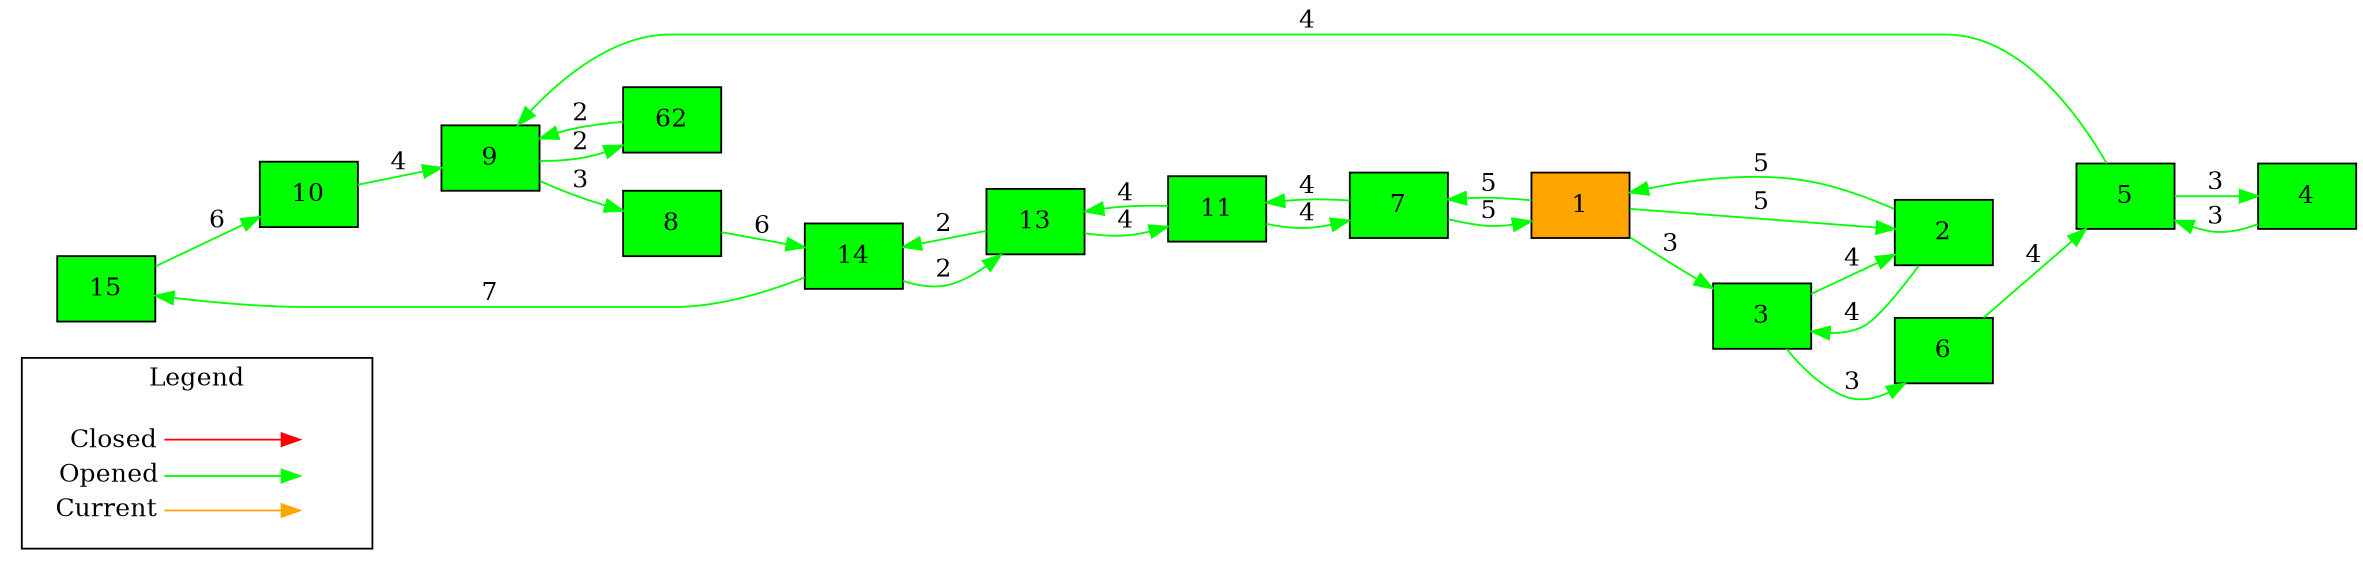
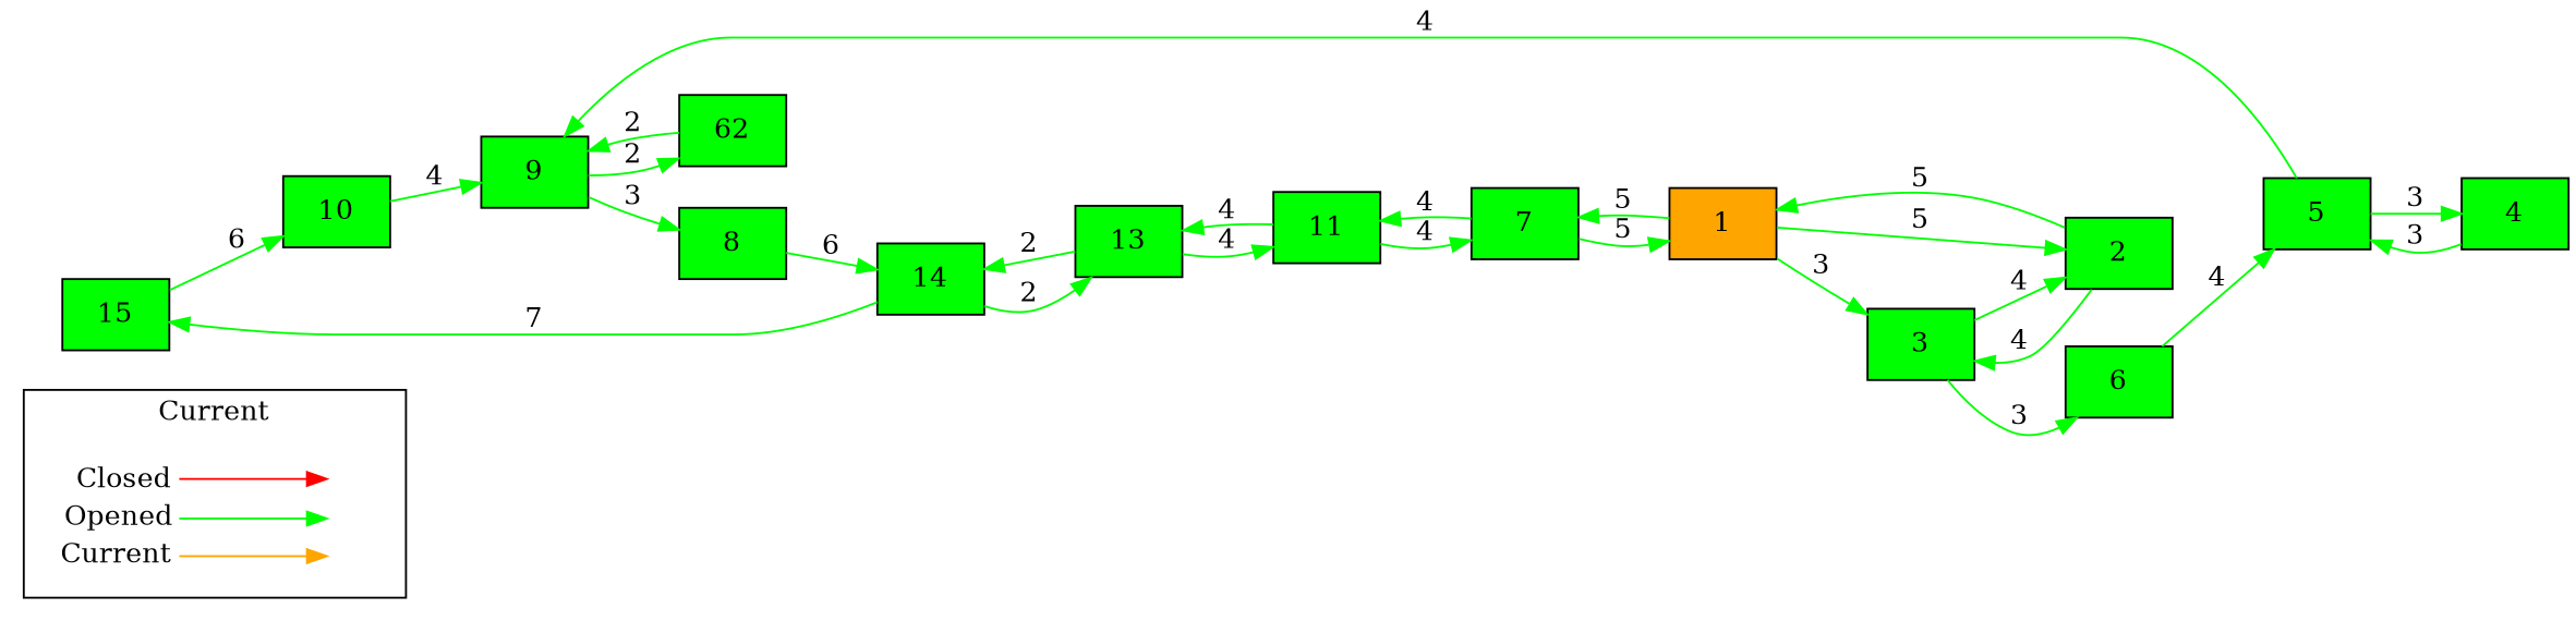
  digraph {
    rankdir=LR
    node [color=black shape=box style=filled fillcolor=green]
    edge [color=green]
    n1 [color=white label=<<table border="0" cellpadding="2" cellspacing="0" cellborder="0">       <tr><td align="right" port="i1">Closed</td></tr>       <tr><td align="right" port="i2">Opened</td></tr>       <tr><td align="right" port="i3">Current</td></tr>       </table>> shape=plaintext fillcolor=""]
    n2 [color=white label=<<table border="0" cellpadding="2" cellspacing="0" cellborder="0">       <tr><td port="i1">&nbsp;</td></tr>       <tr><td port="i2">&nbsp;</td></tr>       <tr><td port="i3">&nbsp;</td></tr>       </table>> shape=plaintext fillcolor=""]
    n3 [label=15]
    n4 [label=10]
    n5 [label=9]
    n6 [label=62]
    n7 [label=8]
    n8 [label=14]
    n9 [label=13]
    n10 [label=11]
    n11 [label=7]
    n12 [fillcolor=orange label=1]
    n13 [label=2]
    n14 [label=3]
    n15 [label=6]
    n16 [label=5]
    n17 [label=4]
    subgraph cluster_1 {
-     label=Legend
+     label=Current
      n1
      n2
    }
    n1 -> n2 [color=red headport="i1:w" tailport="i1:e"]
    n1 -> n2 [headport="i2:w" tailport="i2:e"]
    n1 -> n2 [color=orange headport="i3:w" tailport="i3:e"]
    n3 -> n4 [label=6]
    n4 -> n5 [label=4]
    n5 -> n6 [label=2]
    n5 -> n7 [label=3]
    n6 -> n5 [label=2]
    n7 -> n8 [label=6]
    n8 -> n3 [label=7]
    n8 -> n9 [label=2]
    n9 -> n8 [label=2]
    n9 -> n10 [label=4]
    n10 -> n9 [label=4]
    n10 -> n11 [label=4]
    n11 -> n10 [label=4]
    n11 -> n12 [label=5]
    n12 -> n11 [label=5]
    n12 -> n13 [label=5]
    n12 -> n14 [label=3]
    n13 -> n12 [label=5]
    n13 -> n14 [label=4]
    n14 -> n13 [label=4]
    n14 -> n15 [label=3]
    n15 -> n16 [label=4]
    n16 -> n5 [label=4]
    n16 -> n17 [label=3]
    n17 -> n16 [label=3]
  }
